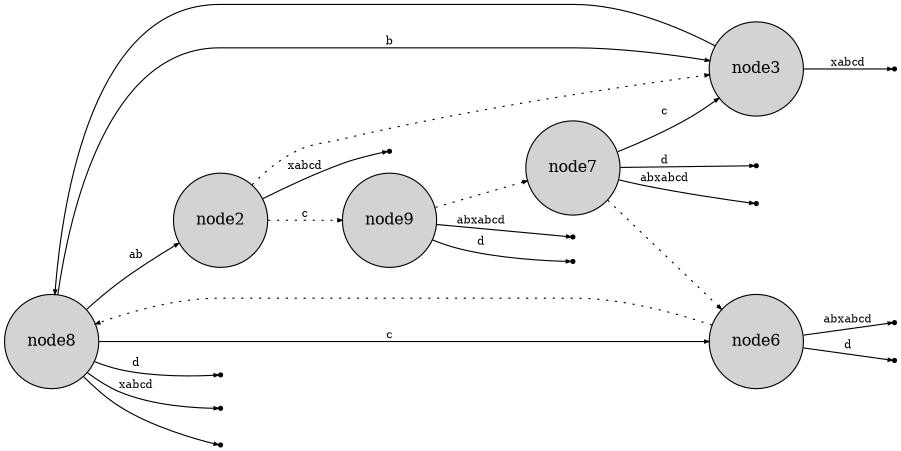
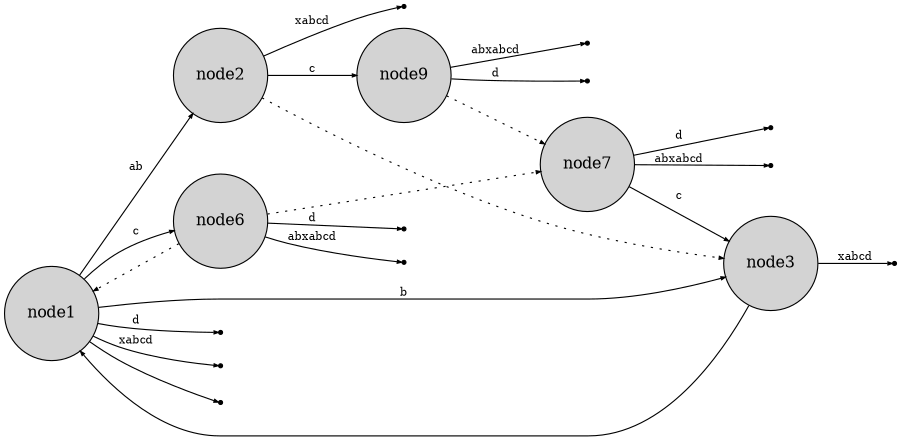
  digraph {
    rankdir=LR
    node [shape=point]
    edge [arrowsize=0.4 fontsize=10 weight=3]
-   node1 [fillcolor=lightgrey height=.1 shape=circle style=filled width=.1 label=node8]
+   node1 [fillcolor=lightgrey height=.1 shape=circle style=filled width=.1]
    node2 [fillcolor=lightgrey height=.07 shape=circle style=filled width=.07]
    n3 [fillcolor=lightgrey height=.07 label=node6 shape=circle style=filled width=.07]
    node3 [fillcolor=lightgrey height=.07 shape=circle style=filled width=.07]
    node16
    node9
    node17
    node6
    n9 [fillcolor=lightgrey height=.07 label=node9 shape=circle style=filled width=.07]
    node14
    node15
    node8
    node10
    node11
    node7 [fillcolor=lightgrey height=.07 shape=circle style=filled width=.07]
    node12
    node13
    node1 -> node2 [label=ab]
    node1 -> n3 [label=c]
    node1 -> node3 [label=b]
    node1 -> node16 [label=d]
    node1 -> node9 [label=xabcd]
    node1 -> node17
    node2 -> node3 [style=dotted weight=1]
    node2 -> node6 [label=xabcd]
-   node2 -> n9 [label=c style=dotted]
+   node2 -> n9 [label=c]
    n3 -> node1 [style=dotted weight=1]
    n3 -> node14 [label=abxabcd]
    n3 -> node15 [label=d]
    node3 -> node1 [style=solid weight=1]
    node3 -> node8 [label=xabcd]
    n9 -> node10 [label=abxabcd]
    n9 -> node11 [label=d]
    n9 -> node7 [style=dotted weight=1]
-   node7 -> n3 [style=dotted weight=1]
+   n3 -> node7 [style=dotted weight=1]
    node7 -> node3 [label=c]
    node7 -> node12 [label=abxabcd]
    node7 -> node13 [label=d]
  }
